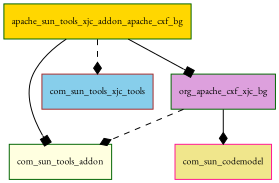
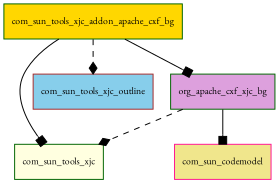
  digraph {
    fontname="EB Garamond"
    node [color=darkgreen fontname="EB Garamond" fontsize=10.0 shape=box style=filled]
    edge [arrowhead=diamond fontname="EB Garamond" style=solid]
-   com_sun_tools_xjc_addon_apache_cxf_bg [fillcolor=gold label=apache_sun_tools_xjc_addon_apache_cxf_bg]
-   com_sun_tools_xjc [fillcolor=lightyellow label=com_sun_tools_addon]
-   com_sun_tools_xjc_outline [color=brown fillcolor=skyblue label=com_sun_tools_xjc_tools]
+   com_sun_tools_xjc_addon_apache_cxf_bg [fillcolor=gold]
+   com_sun_tools_xjc [fillcolor=lightyellow]
+   com_sun_tools_xjc_outline [color=brown fillcolor=skyblue]
    org_apache_cxf_xjc_bg [fillcolor=plum]
    com_sun_codemodel [color=deeppink fillcolor=khaki]
    com_sun_tools_xjc_addon_apache_cxf_bg -> com_sun_tools_xjc [arrowhead=box]
    com_sun_tools_xjc_addon_apache_cxf_bg -> com_sun_tools_xjc_outline [style=dashed]
    com_sun_tools_xjc_addon_apache_cxf_bg -> org_apache_cxf_xjc_bg [arrowhead=box]
    org_apache_cxf_xjc_bg -> com_sun_tools_xjc [style=dashed]
-   org_apache_cxf_xjc_bg -> com_sun_codemodel
+   org_apache_cxf_xjc_bg -> com_sun_codemodel [arrowhead=box]
  }
